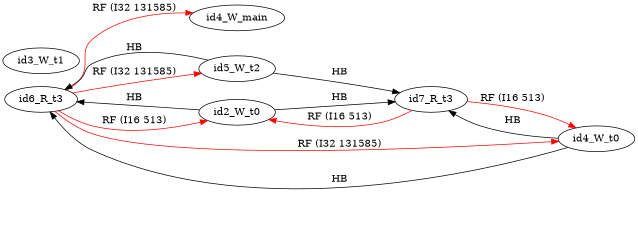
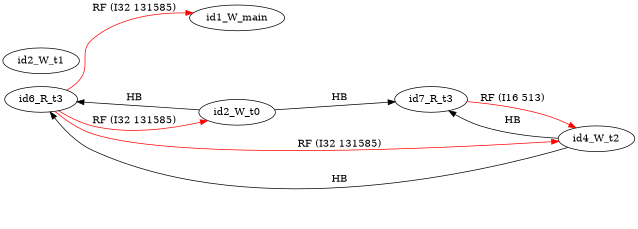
  digraph {
    rankdir=LR
    splines=true
    edge [color=red]
    id6_R_t3
-   id1_W_main [label=id4_W_main]
+   id1_W_main
    n3 [label=id2_W_t0]
-   id4_W_t2 [label=id4_W_t0]
-   id5_W_t2
+   id4_W_t2
    id7_R_t3
-   id3_W_t1
+   id3_W_t1 [label=id2_W_t1]
    id6_R_t3 -> id1_W_main [label="RF (I32 131585)"]
-   id6_R_t3 -> n3 [label="RF (I16 513)"]
+   id6_R_t3 -> n3 [label="RF (I32 131585)"]
    id6_R_t3 -> id4_W_t2 [label="RF (I32 131585)"]
-   id6_R_t3 -> id5_W_t2 [label="RF (I32 131585)"]
    n3 -> id6_R_t3 [color=black label=HB]
    n3 -> id7_R_t3 [color=black label=HB]
    id4_W_t2 -> id6_R_t3 [color=black label=HB]
    id4_W_t2 -> id7_R_t3 [color=black label=HB]
-   id5_W_t2 -> id6_R_t3 [color=black label=HB]
-   id5_W_t2 -> id7_R_t3 [color=black label=HB]
-   id7_R_t3 -> n3 [label="RF (I16 513)"]
    id7_R_t3 -> id4_W_t2 [label="RF (I16 513)"]
  }
